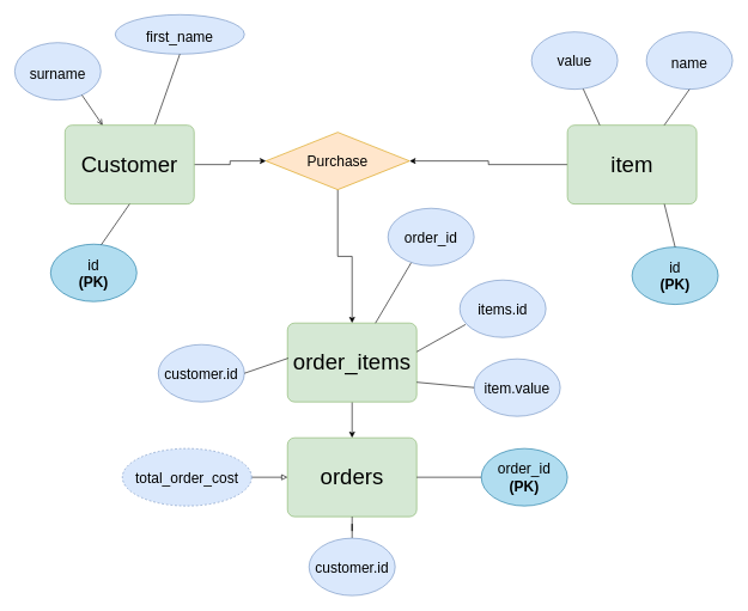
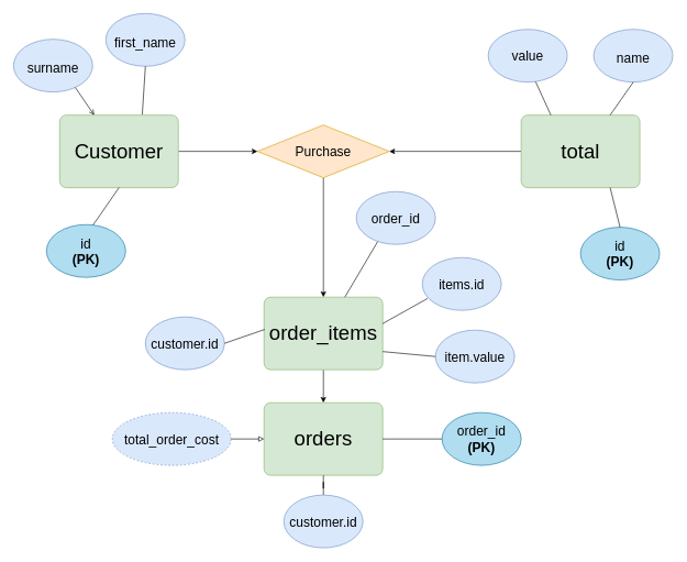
  <mxCell id="0" />
  <mxCell id="1" parent="0" />
  <mxCell id="2" style="edgeStyle=orthogonalEdgeStyle;rounded=0;orthogonalLoop=1;jettySize=auto;html=1;exitX=1;exitY=0.5;exitDx=0;exitDy=0;entryX=0;entryY=0.5;entryDx=0;entryDy=0;fontSize=20;endArrow=classic;endFill=1;" parent="1" source="3" target="19" edge="1"><mxGeometry relative="1" as="geometry"><mxPoint x="350" y="235" as="targetPoint" /></mxGeometry></mxCell>
  <mxCell id="3" value="Customer" style="rounded=1;whiteSpace=wrap;html=1;arcSize=9;fontSize=31;fillColor=#d5e8d4;strokeColor=#82b366;" parent="1" vertex="1"><mxGeometry x="90" y="174" width="180" height="110" as="geometry" /></mxCell>
- <mxCell id="4" value="&lt;font style=&quot;font-size: 20px&quot;&gt;first_name&lt;/font&gt;" style="ellipse;whiteSpace=wrap;html=1;fontSize=31;fillColor=#dae8fc;strokeColor=#6c8ebf;" parent="1" vertex="1"><mxGeometry x="160" y="20" width="180" height="55" as="geometry" /></mxCell>
+ <mxCell id="4" value="&lt;font style=&quot;font-size: 20px&quot;&gt;first_name&lt;/font&gt;" style="ellipse;whiteSpace=wrap;html=1;fontSize=31;fillColor=#dae8fc;strokeColor=#6c8ebf;" parent="1" vertex="1"><mxGeometry x="160" y="20" width="120" height="80" as="geometry" /></mxCell>
  <mxCell id="5" value="&lt;font style=&quot;font-size: 20px&quot;&gt;surname&lt;/font&gt;" style="ellipse;whiteSpace=wrap;html=1;fontSize=31;fillColor=#dae8fc;strokeColor=#6c8ebf;" parent="1" vertex="1"><mxGeometry x="20" y="59" width="120" height="80" as="geometry" /></mxCell>
  <mxCell id="6" value="id&lt;br&gt;&lt;b&gt;(PK)&lt;/b&gt;" style="ellipse;whiteSpace=wrap;html=1;fontSize=20;fillColor=#b1ddf0;strokeColor=#10739e;" parent="1" vertex="1"><mxGeometry x="70" y="340" width="120" height="80" as="geometry" /></mxCell>
  <mxCell id="7" value="" style="endArrow=none;html=1;rounded=0;fontSize=20;exitX=0.588;exitY=0.01;exitDx=0;exitDy=0;entryX=0.5;entryY=1;entryDx=0;entryDy=0;endFill=0;exitPerimeter=0;" parent="1" source="6" target="3" edge="1"><mxGeometry width="50" height="50" relative="1" as="geometry"><mxPoint x="300" y="340" as="sourcePoint" /><mxPoint x="350" y="290" as="targetPoint" /></mxGeometry></mxCell>
  <mxCell id="8" value="" style="endArrow=open;html=1;rounded=0;fontSize=20;exitX=0.78;exitY=0.913;exitDx=0;exitDy=0;endFill=0;exitPerimeter=0;" parent="1" source="5" target="3" edge="1"><mxGeometry width="50" height="50" relative="1" as="geometry"><mxPoint x="160" y="170" as="sourcePoint" /><mxPoint x="210" y="120" as="targetPoint" /></mxGeometry></mxCell>
  <mxCell id="9" value="" style="endArrow=none;html=1;rounded=0;fontSize=20;exitX=0.5;exitY=1;exitDx=0;exitDy=0;entryX=0.696;entryY=-0.008;entryDx=0;entryDy=0;entryPerimeter=0;endFill=0;" parent="1" source="4" target="3" edge="1"><mxGeometry width="50" height="50" relative="1" as="geometry"><mxPoint x="400" y="210" as="sourcePoint" /><mxPoint x="450" y="160" as="targetPoint" /></mxGeometry></mxCell>
  <mxCell id="10" style="edgeStyle=orthogonalEdgeStyle;rounded=0;orthogonalLoop=1;jettySize=auto;html=1;exitX=0;exitY=0.5;exitDx=0;exitDy=0;entryX=1;entryY=0.5;entryDx=0;entryDy=0;fontSize=20;endArrow=classic;endFill=1;" parent="1" source="11" target="19" edge="1"><mxGeometry relative="1" as="geometry" /></mxCell>
- <mxCell id="11" value="item" style="rounded=1;whiteSpace=wrap;html=1;arcSize=9;fontSize=31;fillColor=#d5e8d4;strokeColor=#82b366;" parent="1" vertex="1"><mxGeometry x="790" y="174" width="180" height="110" as="geometry" /></mxCell>
+ <mxCell id="11" value="total" style="rounded=1;whiteSpace=wrap;html=1;arcSize=9;fontSize=31;fillColor=#d5e8d4;strokeColor=#82b366;" parent="1" vertex="1"><mxGeometry x="790" y="174" width="180" height="110" as="geometry" /></mxCell>
  <mxCell id="12" value="&lt;font style=&quot;font-size: 20px&quot;&gt;name&lt;/font&gt;" style="ellipse;whiteSpace=wrap;html=1;fontSize=31;fillColor=#dae8fc;strokeColor=#6c8ebf;" parent="1" vertex="1"><mxGeometry x="900" y="44" width="120" height="80" as="geometry" /></mxCell>
  <mxCell id="13" value="id&lt;br&gt;&lt;b&gt;(PK)&lt;/b&gt;" style="ellipse;whiteSpace=wrap;html=1;fontSize=20;fillColor=#b1ddf0;strokeColor=#10739e;" parent="1" vertex="1"><mxGeometry x="880" y="344" width="120" height="80" as="geometry" /></mxCell>
  <mxCell id="14" value="value" style="ellipse;whiteSpace=wrap;html=1;fontSize=20;fillColor=#dae8fc;strokeColor=#6c8ebf;" parent="1" vertex="1"><mxGeometry x="740" y="44" width="120" height="80" as="geometry" /></mxCell>
  <mxCell id="15" value="" style="endArrow=none;html=1;rounded=0;fontSize=20;exitX=0.5;exitY=0;exitDx=0;exitDy=0;entryX=0.75;entryY=1;entryDx=0;entryDy=0;endFill=0;" parent="1" source="13" target="11" edge="1"><mxGeometry width="50" height="50" relative="1" as="geometry"><mxPoint x="450" y="374" as="sourcePoint" /><mxPoint x="500" y="324" as="targetPoint" /></mxGeometry></mxCell>
  <mxCell id="16" value="" style="endArrow=none;html=1;rounded=0;fontSize=20;entryX=0.5;entryY=1;entryDx=0;entryDy=0;exitX=0.75;exitY=0;exitDx=0;exitDy=0;" parent="1" source="11" target="12" edge="1"><mxGeometry width="50" height="50" relative="1" as="geometry"><mxPoint x="820" y="54" as="sourcePoint" /><mxPoint x="870" y="4" as="targetPoint" /></mxGeometry></mxCell>
  <mxCell id="17" value="" style="endArrow=none;html=1;rounded=0;fontSize=20;entryX=0.599;entryY=0.991;entryDx=0;entryDy=0;exitX=0.25;exitY=0;exitDx=0;exitDy=0;entryPerimeter=0;" parent="1" source="11" target="14" edge="1"><mxGeometry width="50" height="50" relative="1" as="geometry"><mxPoint x="660" y="324" as="sourcePoint" /><mxPoint x="710" y="274" as="targetPoint" /></mxGeometry></mxCell>
  <mxCell id="18" style="edgeStyle=orthogonalEdgeStyle;rounded=0;orthogonalLoop=1;jettySize=auto;html=1;exitX=0.5;exitY=1;exitDx=0;exitDy=0;entryX=0.5;entryY=0;entryDx=0;entryDy=0;fontSize=20;endArrow=classic;endFill=1;" parent="1" source="19" target="21" edge="1"><mxGeometry relative="1" as="geometry" /></mxCell>
- <mxCell id="19" value="Purchase" style="rhombus;whiteSpace=wrap;html=1;fontSize=20;fillColor=#ffe6cc;strokeColor=#d79b00;" parent="1" vertex="1"><mxGeometry x="370" y="184" width="200" height="80" as="geometry" /></mxCell>
+ <mxCell id="19" value="Purchase" style="rhombus;whiteSpace=wrap;html=1;fontSize=20;fillColor=#ffe6cc;strokeColor=#d79b00;" parent="1" vertex="1"><mxGeometry x="390" y="189" width="200" height="80" as="geometry" /></mxCell>
  <mxCell id="20" style="edgeStyle=orthogonalEdgeStyle;rounded=0;orthogonalLoop=1;jettySize=auto;html=1;exitX=0.5;exitY=1;exitDx=0;exitDy=0;entryX=0.5;entryY=0;entryDx=0;entryDy=0;fontSize=15;endArrow=classic;endFill=1;" parent="1" source="21" target="26" edge="1"><mxGeometry relative="1" as="geometry" /></mxCell>
  <mxCell id="21" value="order_items" style="rounded=1;whiteSpace=wrap;html=1;arcSize=9;fontSize=31;fillColor=#d5e8d4;strokeColor=#82b366;" parent="1" vertex="1"><mxGeometry x="400" y="450" width="180" height="110" as="geometry" /></mxCell>
  <mxCell id="22" value="customer.id" style="ellipse;whiteSpace=wrap;html=1;fontSize=20;fillColor=#dae8fc;strokeColor=#6c8ebf;" parent="1" vertex="1"><mxGeometry x="220" y="480" width="120" height="80" as="geometry" /></mxCell>
  <mxCell id="23" value="items.id" style="ellipse;whiteSpace=wrap;html=1;fontSize=20;fillColor=#dae8fc;strokeColor=#6c8ebf;" parent="1" vertex="1"><mxGeometry x="640" y="390" width="120" height="80" as="geometry" /></mxCell>
  <mxCell id="24" value="order_id" style="ellipse;whiteSpace=wrap;html=1;fontSize=20;fillColor=#dae8fc;strokeColor=#6c8ebf;" parent="1" vertex="1"><mxGeometry x="540" y="290" width="120" height="80" as="geometry" /></mxCell>
  <mxCell id="25" value="" style="endArrow=none;html=1;rounded=0;fontSize=20;entryX=0.269;entryY=0.949;entryDx=0;entryDy=0;entryPerimeter=0;" parent="1" source="21" target="24" edge="1"><mxGeometry width="50" height="50" relative="1" as="geometry"><mxPoint x="240" y="730" as="sourcePoint" /><mxPoint x="290" y="680" as="targetPoint" /></mxGeometry></mxCell>
  <mxCell id="26" value="orders" style="rounded=1;whiteSpace=wrap;html=1;arcSize=9;fontSize=31;fillColor=#d5e8d4;strokeColor=#82b366;" parent="1" vertex="1"><mxGeometry x="400" y="610" width="180" height="110" as="geometry" /></mxCell>
  <mxCell id="27" value="" style="edgeStyle=orthogonalEdgeStyle;rounded=0;orthogonalLoop=1;jettySize=auto;html=1;fontSize=15;endArrow=none;endFill=0;" parent="1" source="28" target="26" edge="1"><mxGeometry relative="1" as="geometry" /></mxCell>
  <mxCell id="28" value="order_id&lt;br&gt;&lt;b&gt;(PK)&lt;/b&gt;" style="ellipse;whiteSpace=wrap;html=1;fontSize=20;fillColor=#b1ddf0;strokeColor=#10739e;" parent="1" vertex="1"><mxGeometry x="670" y="625" width="120" height="80" as="geometry" /></mxCell>
  <mxCell id="29" value="&lt;font style=&quot;font-size: 20px&quot;&gt;item.value&lt;/font&gt;" style="ellipse;whiteSpace=wrap;html=1;fontSize=15;fillColor=#dae8fc;strokeColor=#6c8ebf;" parent="1" vertex="1"><mxGeometry x="660" y="500" width="120" height="80" as="geometry" /></mxCell>
  <mxCell id="30" value="" style="endArrow=none;html=1;rounded=0;fontSize=15;entryX=0;entryY=0.5;entryDx=0;entryDy=0;exitX=1;exitY=0.75;exitDx=0;exitDy=0;" parent="1" source="21" target="29" edge="1"><mxGeometry width="50" height="50" relative="1" as="geometry"><mxPoint x="560" y="410" as="sourcePoint" /><mxPoint x="610" y="360" as="targetPoint" /></mxGeometry></mxCell>
  <mxCell id="31" value="" style="endArrow=none;html=1;rounded=0;fontSize=15;entryX=0.067;entryY=0.775;entryDx=0;entryDy=0;exitX=1;exitY=0.364;exitDx=0;exitDy=0;exitPerimeter=0;entryPerimeter=0;" parent="1" source="21" target="23" edge="1"><mxGeometry width="50" height="50" relative="1" as="geometry"><mxPoint x="590" y="510" as="sourcePoint" /><mxPoint x="640" y="460" as="targetPoint" /></mxGeometry></mxCell>
  <mxCell id="32" value="" style="edgeStyle=orthogonalEdgeStyle;rounded=0;orthogonalLoop=1;jettySize=auto;html=1;fontSize=20;endArrow=block;endFill=0;" parent="1" source="33" target="26" edge="1"><mxGeometry relative="1" as="geometry" /></mxCell>
  <mxCell id="33" value="total_order_cost" style="ellipse;whiteSpace=wrap;html=1;fontSize=20;fillColor=#dae8fc;strokeColor=#6c8ebf;dashed=1;" parent="1" vertex="1"><mxGeometry x="170" y="625" width="180" height="80" as="geometry" /></mxCell>
  <mxCell id="34" value="" style="edgeStyle=orthogonalEdgeStyle;rounded=0;orthogonalLoop=1;jettySize=auto;html=1;fontSize=20;endArrow=none;endFill=0;" parent="1" source="35" target="26" edge="1"><mxGeometry relative="1" as="geometry" /></mxCell>
  <mxCell id="35" value="customer.id" style="ellipse;whiteSpace=wrap;html=1;fontSize=20;fillColor=#dae8fc;strokeColor=#6c8ebf;" parent="1" vertex="1"><mxGeometry x="430" y="750" width="120" height="80" as="geometry" /></mxCell>
  <mxCell id="36" value="" style="endArrow=none;html=1;rounded=0;entryX=1;entryY=0.5;entryDx=0;entryDy=0;exitX=0.006;exitY=0.445;exitDx=0;exitDy=0;exitPerimeter=0;" edge="1" parent="1" source="21" target="22"><mxGeometry width="50" height="50" relative="1" as="geometry"><mxPoint x="70" y="540" as="sourcePoint" /><mxPoint x="120" y="490" as="targetPoint" /></mxGeometry></mxCell>
